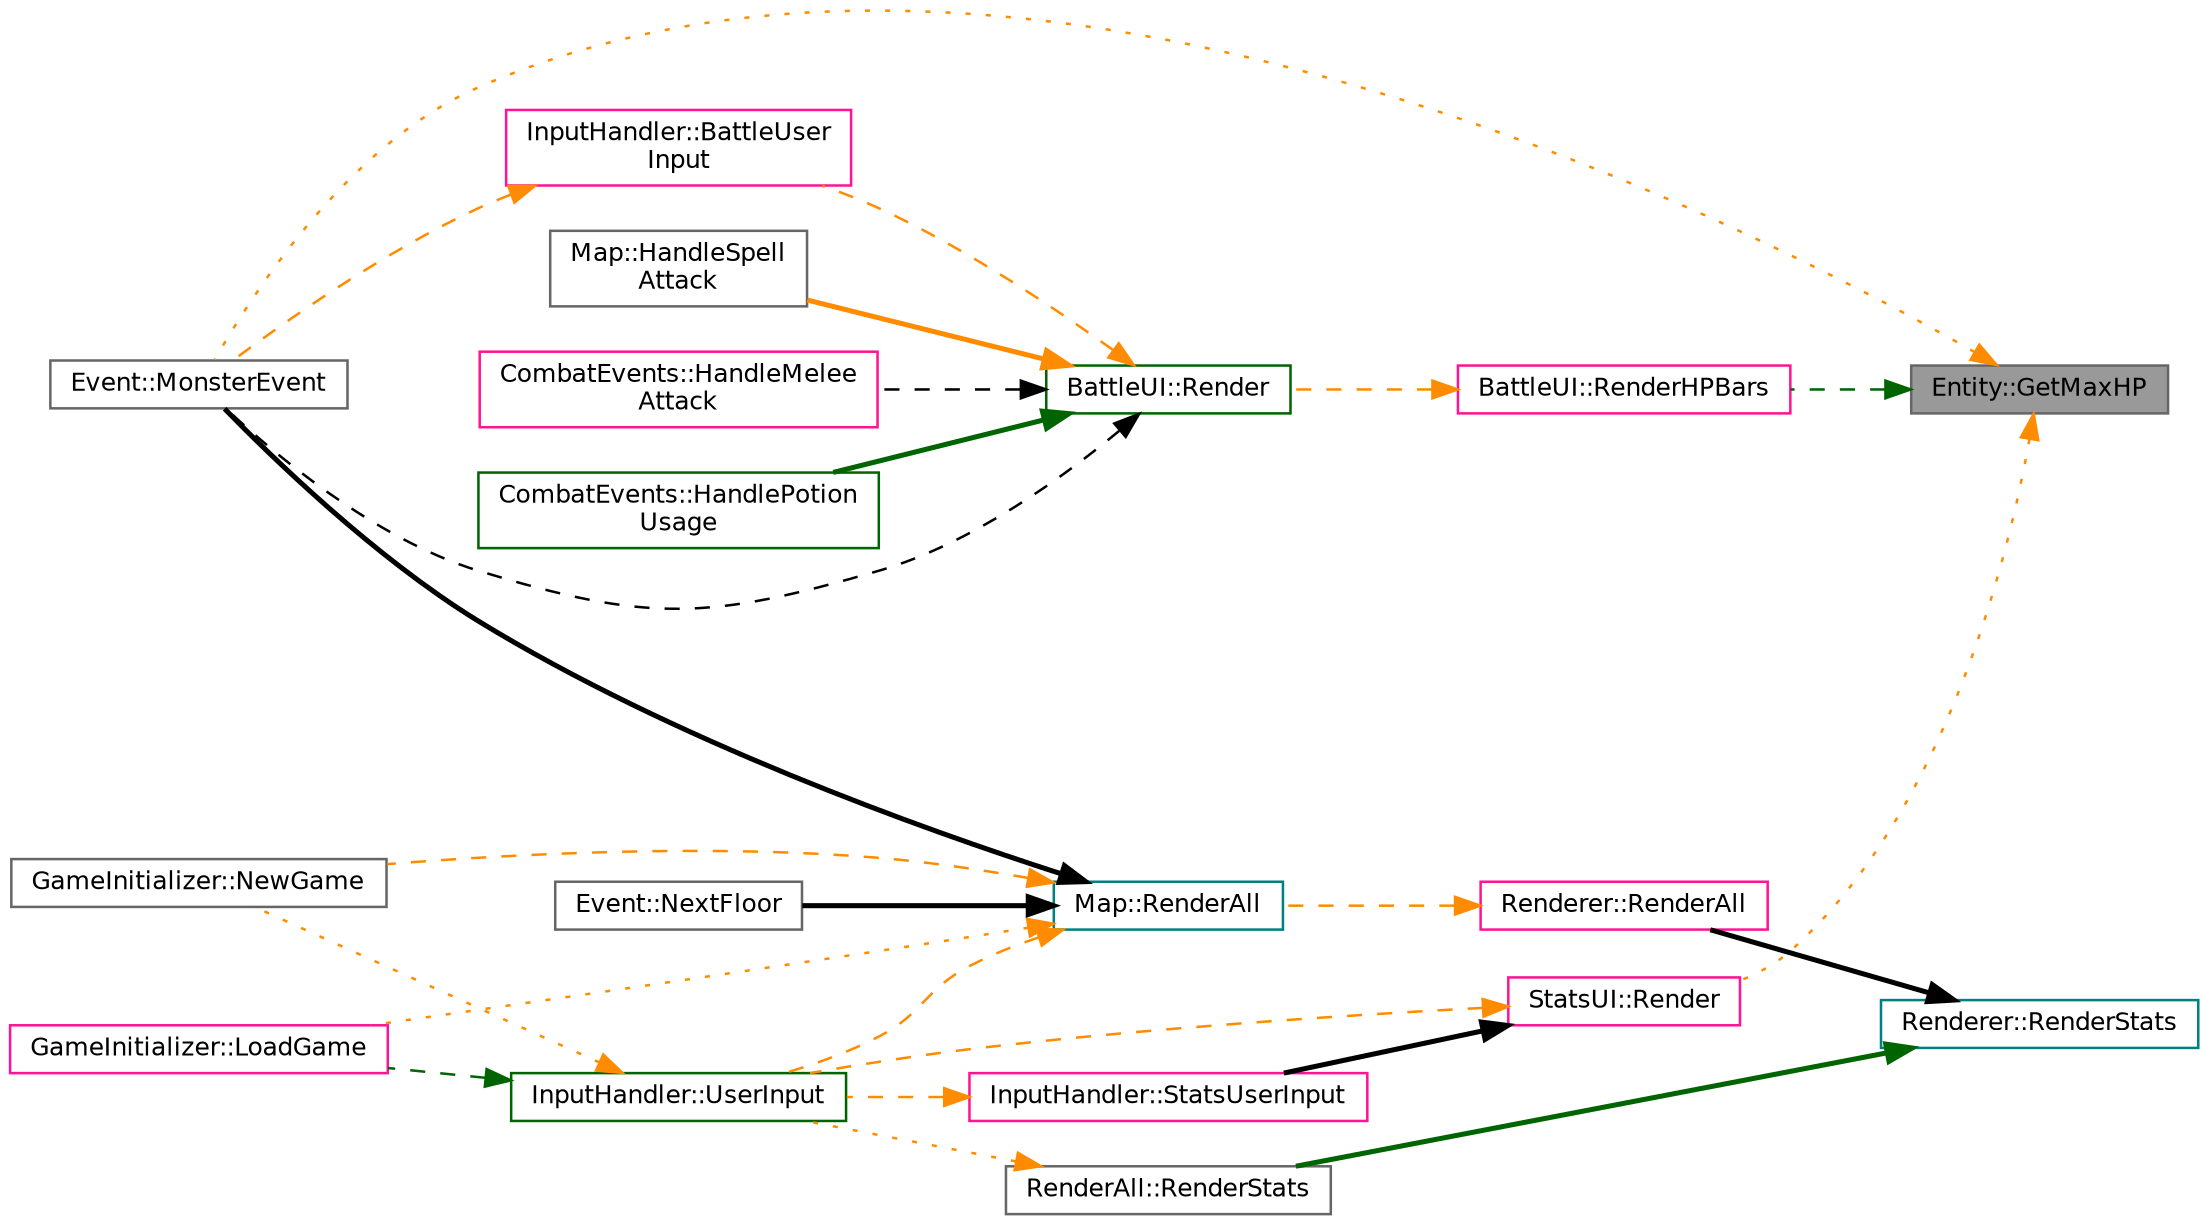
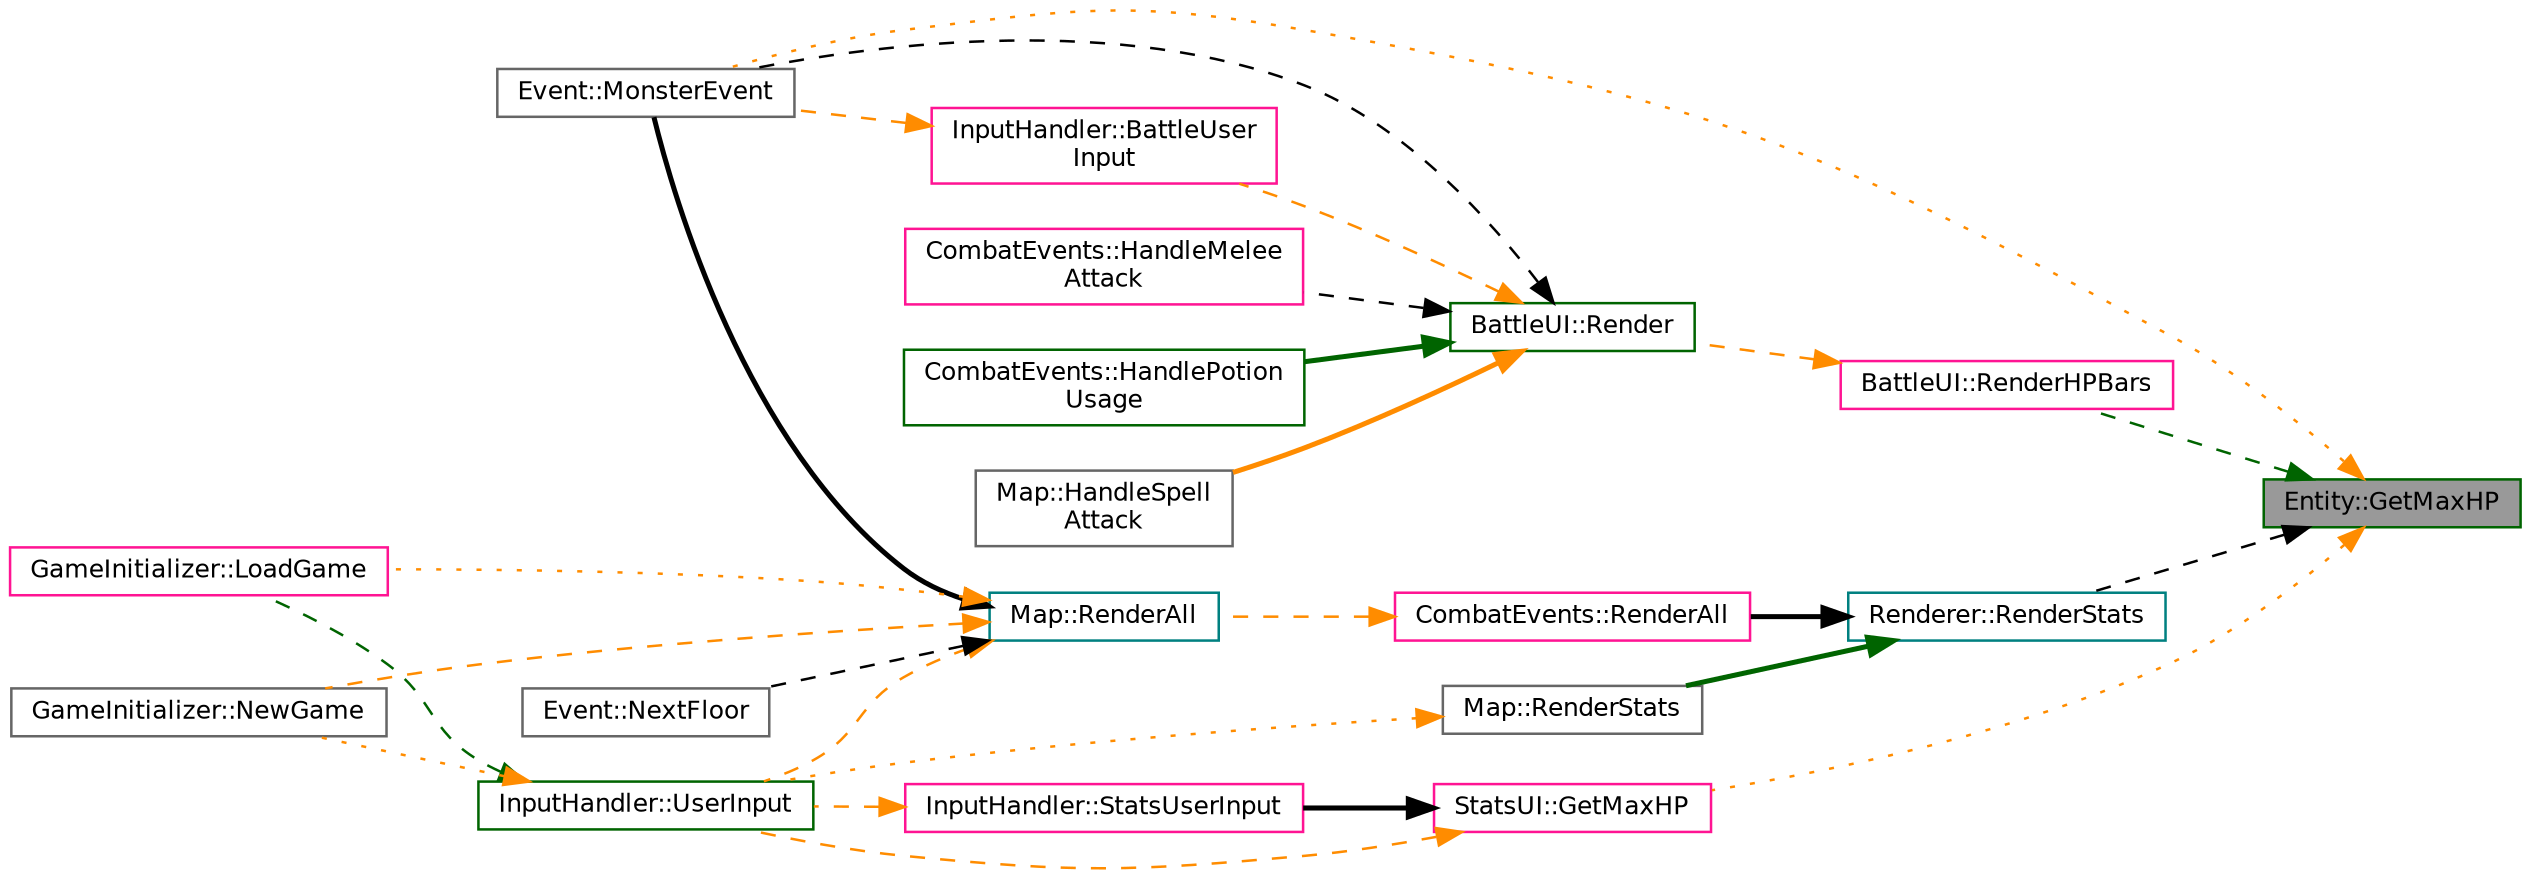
  digraph {
    rankdir=RL
    node [color=deeppink fillcolor=white fontname=Helvetica fontsize=10 shape=box style=filled]
    edge [color=darkorange dir=back fontname=Helvetica fontsize=10 labelfontname=Helvetica labelfontsize=10 style=dashed]
-   n1 [color=gray40 fillcolor=grey60 fontcolor=black height=0.2 label="Entity::GetMaxHP" width=0.4]
+   n1 [color=darkgreen fillcolor=grey60 fontcolor=black height=0.2 label="Entity::GetMaxHP" width=0.4]
    n2 [color=gray40 height=0.2 label="Event::MonsterEvent" width=0.4]
-   n3 [height=0.2 label="StatsUI::Render" width=0.4]
+   n3 [height=0.2 label="StatsUI::GetMaxHP" width=0.4]
    n4 [height=0.2 label="BattleUI::RenderHPBars" width=0.4]
    n5 [color=teal height=0.2 label="Renderer::RenderStats" width=0.4]
    n6 [height=0.2 label="InputHandler::StatsUserInput" width=0.4]
    n7 [color=darkgreen height=0.2 label="InputHandler::UserInput" width=0.4]
    n8 [color=darkgreen height=0.2 label="BattleUI::Render" width=0.4]
-   n9 [height=0.2 label="Renderer::RenderAll" width=0.4]
-   n10 [color=gray40 height=0.2 label="RenderAll::RenderStats" width=0.4]
+   n9 [height=0.2 label="CombatEvents::RenderAll" width=0.4]
+   n10 [color=gray40 height=0.2 label="Map::RenderStats" width=0.4]
    n11 [height=0.2 label="GameInitializer::LoadGame" width=0.4]
    n12 [color=gray40 height=0.2 label="GameInitializer::NewGame" width=0.4]
    n13 [height=0.2 label="InputHandler::BattleUser\lInput" width=0.4]
    n14 [height=0.2 label="CombatEvents::HandleMelee\lAttack" width=0.4]
    n15 [color=darkgreen height=0.2 label="CombatEvents::HandlePotion\lUsage" width=0.4]
    n16 [color=gray40 height=0.2 label="Map::HandleSpell\lAttack" width=0.4]
    n17 [color=teal height=0.2 label="Map::RenderAll" width=0.4]
    n18 [color=gray40 height=0.2 label="Event::NextFloor" width=0.4]
    n1 -> n2 [style=dotted]
    n1 -> n3 [style=dotted]
    n1 -> n4 [color=darkgreen]
+   n1 -> n5 [color=black]
    n3 -> n6 [color=black style=bold]
    n3 -> n7
    n4 -> n8
    n5 -> n9 [color=black style=bold]
    n5 -> n10 [color=darkgreen style=bold]
    n6 -> n7
    n7 -> n11 [color=darkgreen]
    n7 -> n12 [style=dotted]
    n8 -> n2 [color=black]
    n8 -> n13
    n8 -> n14 [color=black]
    n8 -> n15 [color=darkgreen style=bold]
    n8 -> n16 [style=bold]
    n9 -> n17
    n10 -> n7 [style=dotted]
    n13 -> n2
    n17 -> n2 [color=black style=bold]
    n17 -> n7
    n17 -> n11 [style=dotted]
    n17 -> n12
-   n17 -> n18 [color=black style=bold]
+   n17 -> n18 [color=black]
  }
